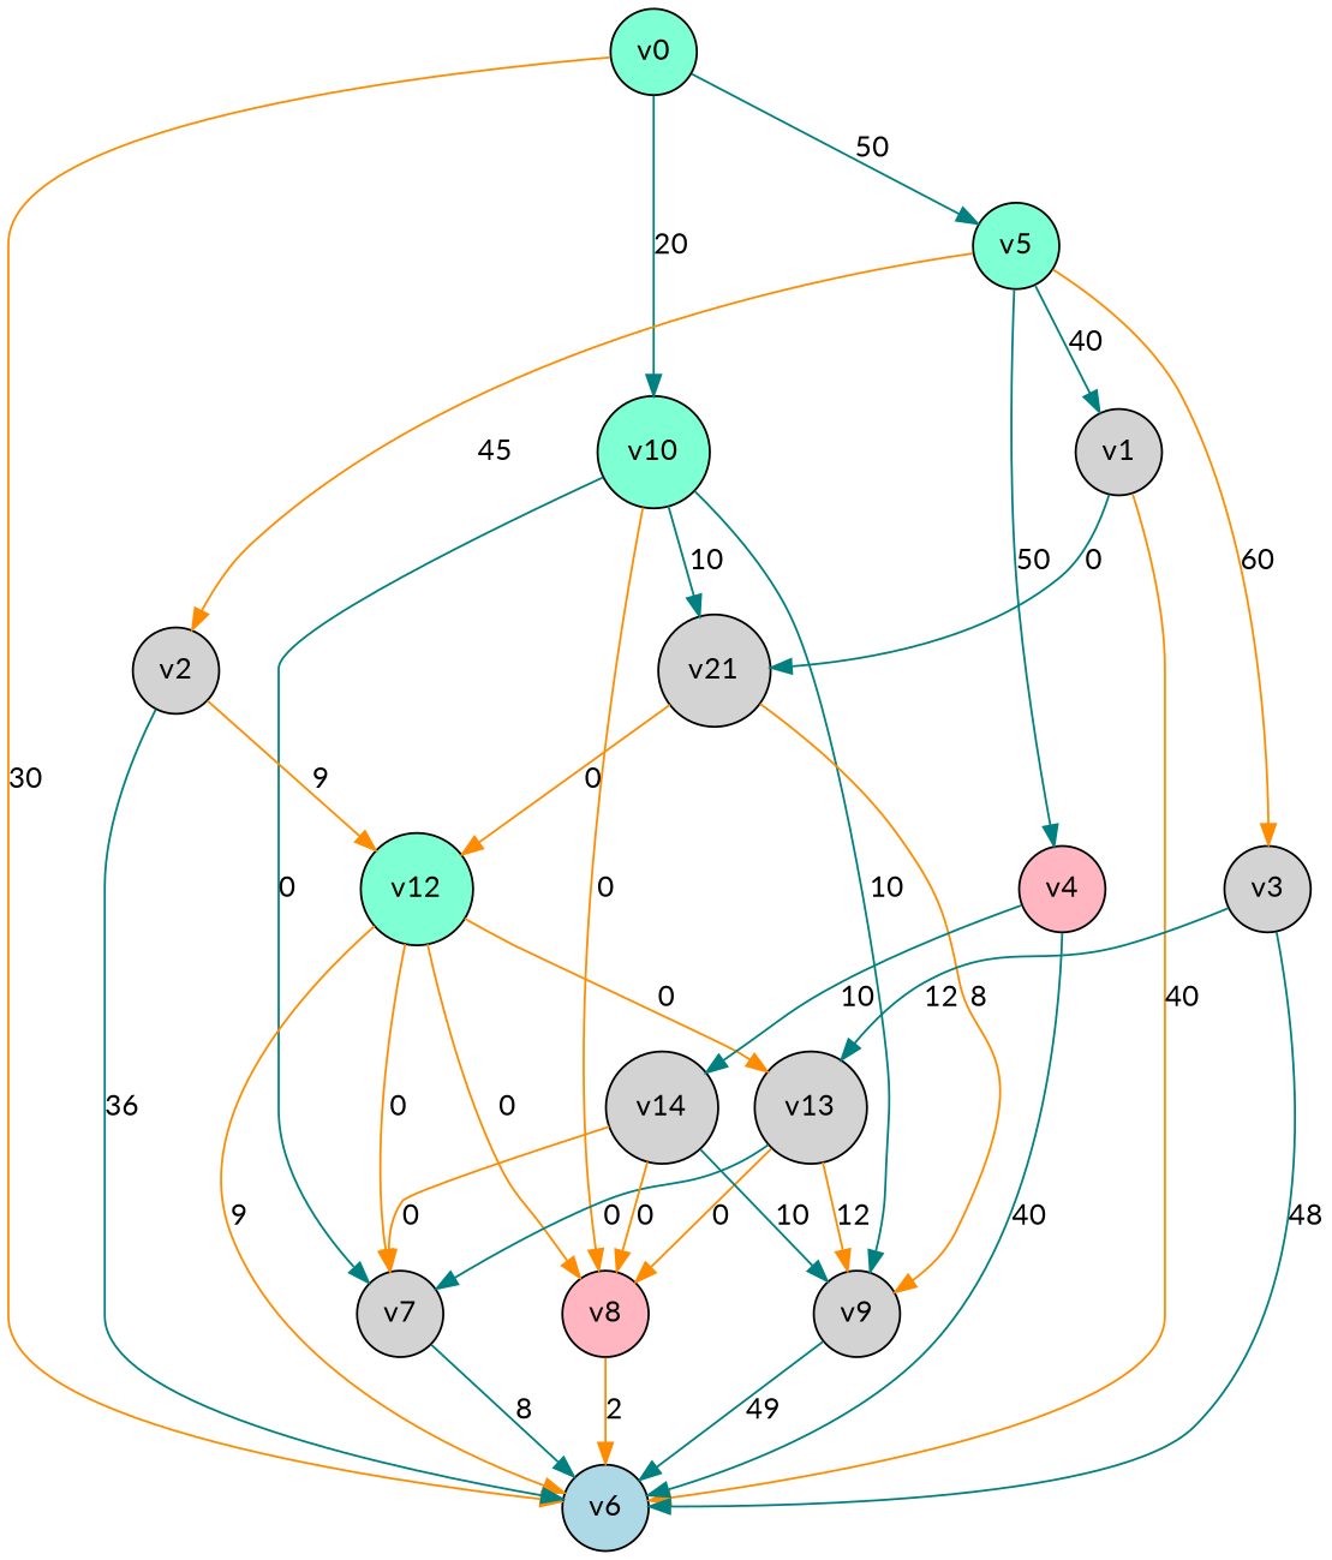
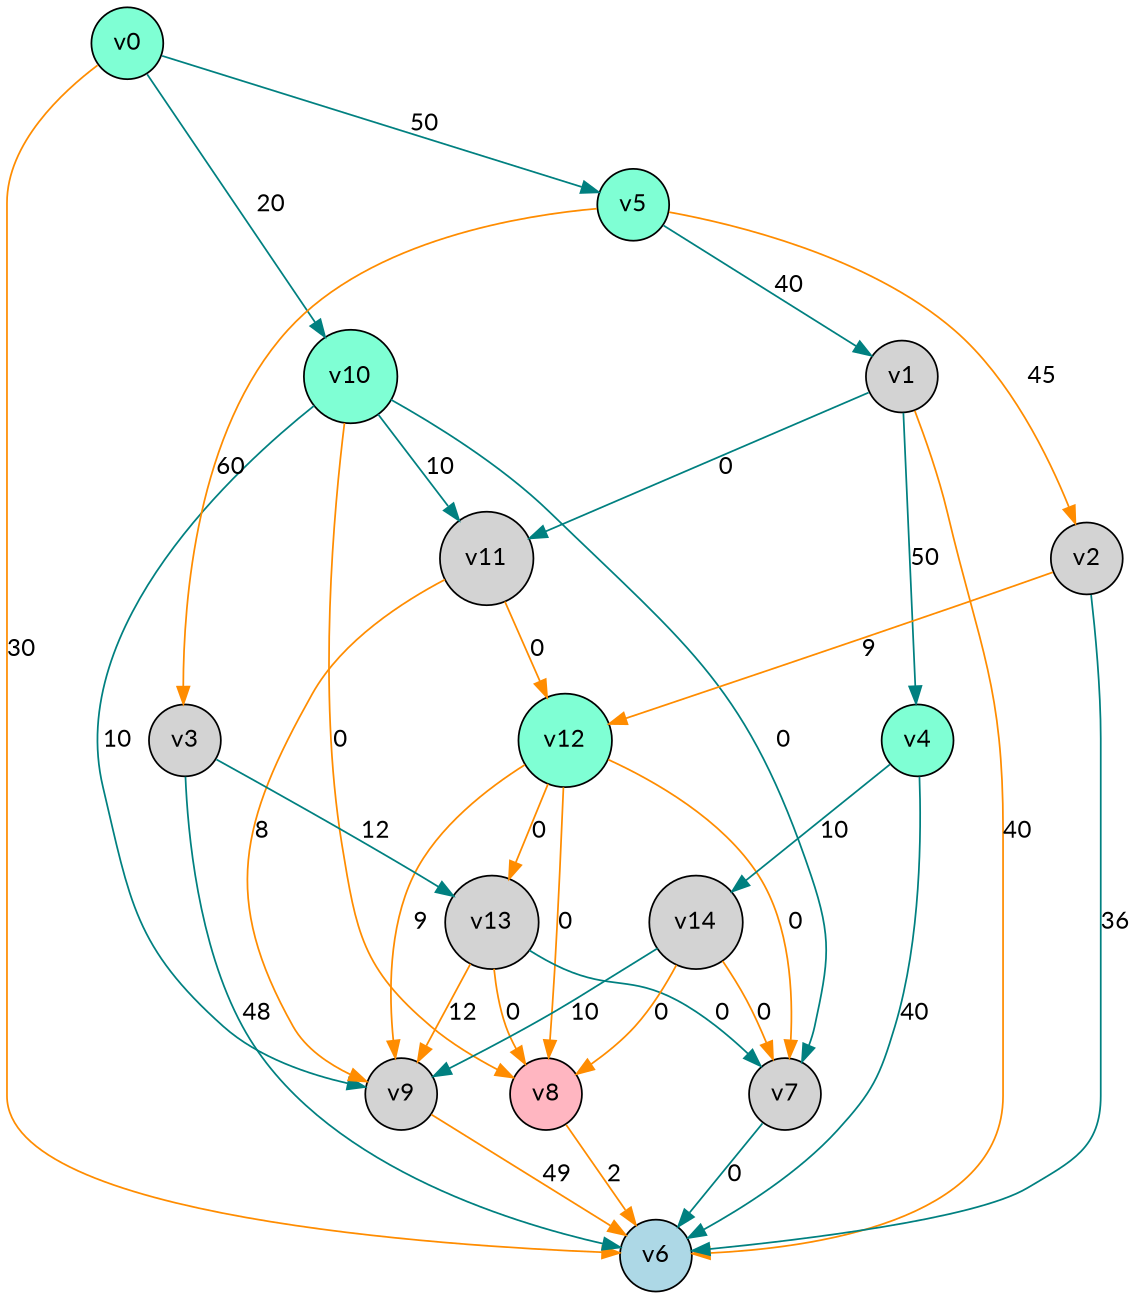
  digraph {
    fontname=Lato
    node [fillcolor=lightgrey fontname=Lato shape=circle style=filled]
    edge [color=darkorange fontname=Lato]
    n1 [fillcolor=aquamarine label=v0]
    n2 [fillcolor=lightblue label=v6]
    n3 [fillcolor=aquamarine label=v10]
    n4 [fillcolor=aquamarine label=v5]
-   n5 [label=v21]
+   n5 [label=v11]
    n6 [label=v7]
    n7 [fillcolor=lightpink label=v8]
    n8 [label=v9]
    n9 [label=v1]
    n10 [fillcolor=aquamarine label=v12]
    n11 [label=v2]
    n12 [label=v13]
    n13 [label=v3]
-   n14 [fillcolor=lightpink label=v4]
+   n14 [fillcolor=aquamarine label=v4]
    n15 [label=v14]
    n1 -> n2 [label=30]
    n1 -> n3 [color=teal label=20]
    n1 -> n4 [color=teal label=50]
    n3 -> n5 [color=teal label=10]
    n3 -> n6 [color=teal label=0]
    n3 -> n7 [label=0]
    n3 -> n8 [color=teal label=10]
    n4 -> n9 [color=teal label=40]
    n4 -> n11 [label=45]
    n4 -> n13 [label=60]
-   n4 -> n14 [color=teal label=50]
+   n9 -> n14 [color=teal label=50]
    n5 -> n8 [label=8]
    n5 -> n10 [label=0]
-   n6 -> n2 [color=teal label=8]
+   n6 -> n2 [color=teal label=0]
    n7 -> n2 [label=2]
-   n8 -> n2 [color=teal label=49]
+   n8 -> n2 [label=49]
    n9 -> n2 [label=40]
    n9 -> n5 [color=teal label=0]
    n10 -> n6 [label=0]
    n10 -> n7 [label=0]
-   n10 -> n2 [label=9]
+   n10 -> n8 [label=9]
    n10 -> n12 [label=0]
    n11 -> n2 [color=teal label=36]
    n11 -> n10 [label=9]
    n12 -> n6 [color=teal label=0]
    n12 -> n7 [label=0]
    n12 -> n8 [label=12]
    n13 -> n2 [color=teal label=48]
    n13 -> n12 [color=teal label=12]
    n14 -> n2 [color=teal label=40]
    n14 -> n15 [color=teal label=10]
    n15 -> n6 [label=0]
    n15 -> n7 [label=0]
    n15 -> n8 [color=teal label=10]
  }
